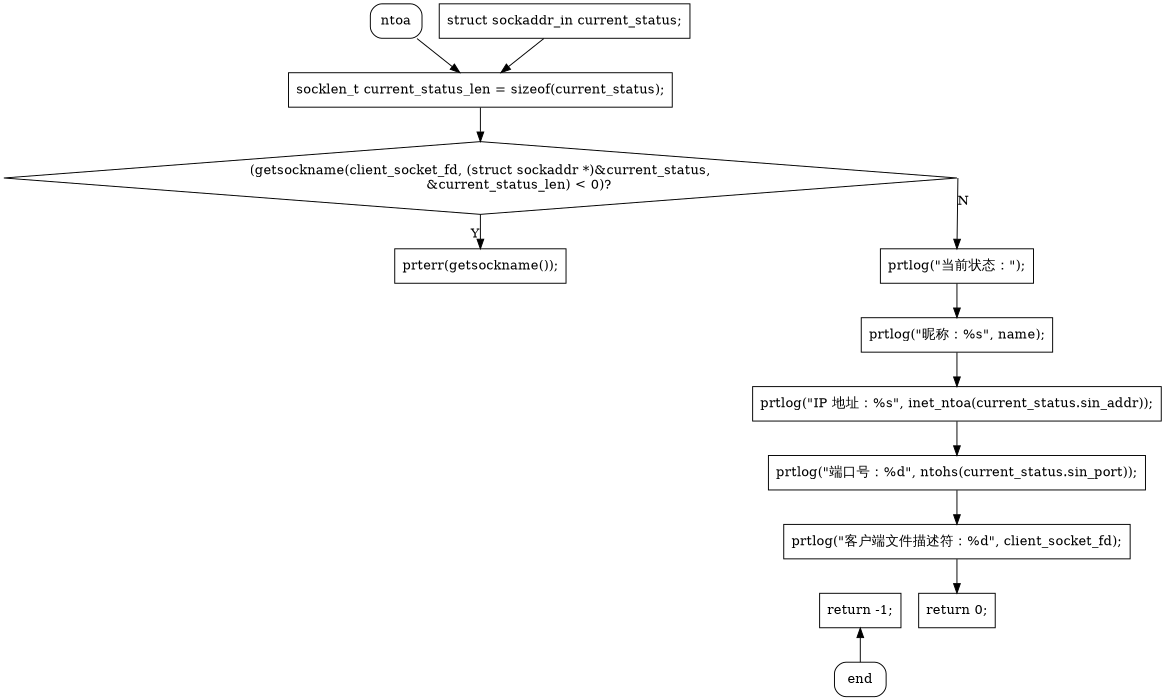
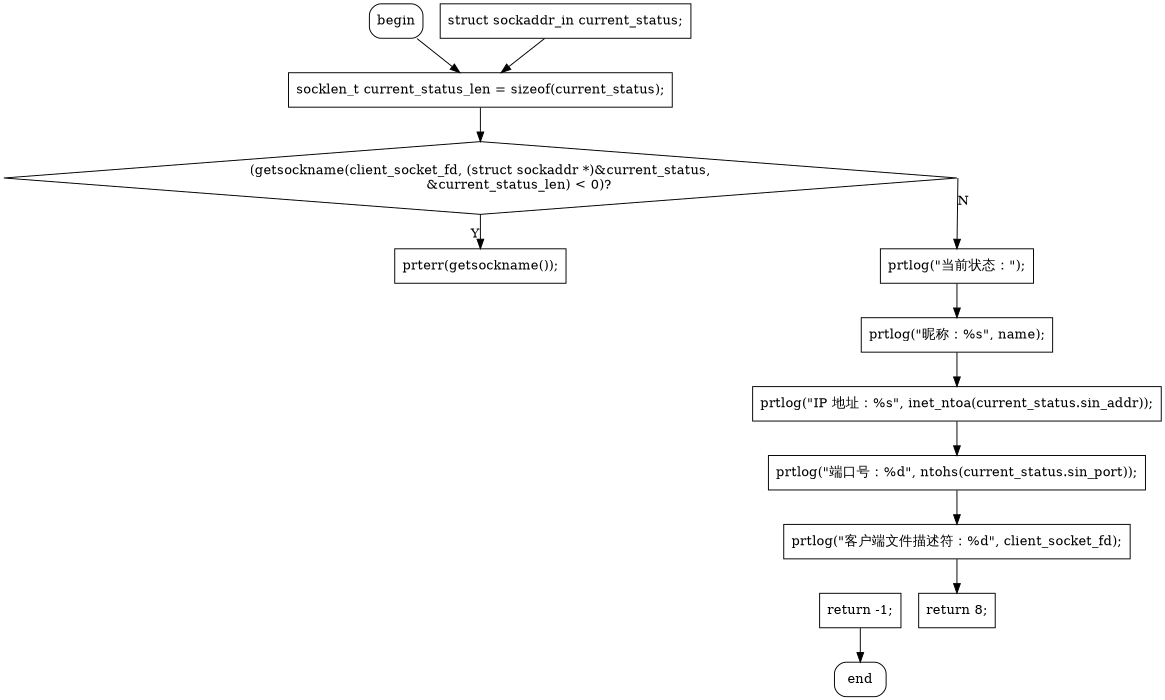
  digraph {
    splines=polyline
    node [shape=box]
    n1 [label=end style=rounded]
-   n2 [label=ntoa style=rounded]
+   n2 [label=begin style=rounded]
    n3 [label="socklen_t current_status_len = sizeof(current_status);"]
    n4 [label="struct sockaddr_in current_status;"]
    n5 [label="(getsockname(client_socket_fd, (struct sockaddr *)&current_status,\n                  &current_status_len) < 0)?" shape=diamond]
    n6 [label="prterr(getsockname());"]
    n7 [label="prtlog(\"当前状态：\");"]
    n8 [label="prtlog(\"昵称：%s\", name);"]
    n9 [label="return -1;"]
    n10 [label="prtlog(\"IP 地址：%s\", inet_ntoa(current_status.sin_addr));"]
    n11 [label="prtlog(\"端口号：%d\", ntohs(current_status.sin_port));"]
    n12 [label="prtlog(\"客户端文件描述符：%d\", client_socket_fd);"]
-   n13 [label="return 0;"]
+   n13 [label="return 8;"]
    subgraph sub_1 {
      rank=sink
      n1
    }
    n2 -> n3
    n3 -> n5
    n4 -> n3
    n5 -> n6 [headport=n tailport=s xlabel=Y]
    n5 -> n7 [headport=n tailport=e xlabel=N]
    n7 -> n8
    n8 -> n10
-   n1 -> n9
+   n9 -> n1
    n10 -> n11
    n11 -> n12
    n12 -> n13
  }
